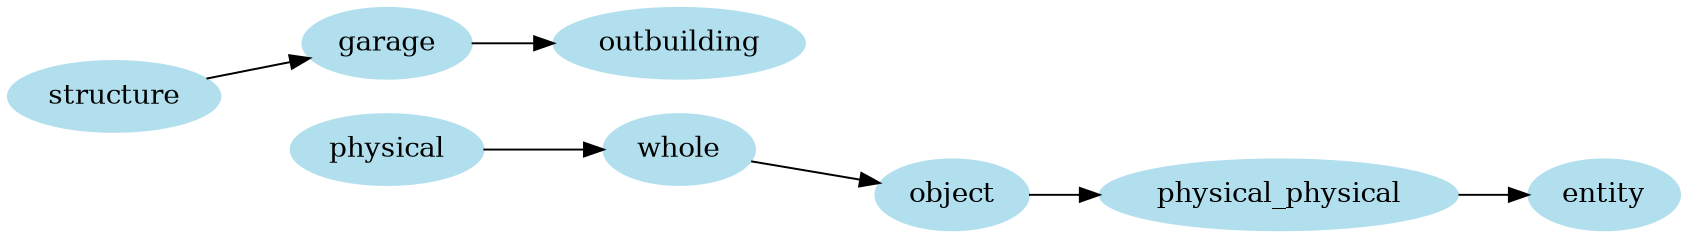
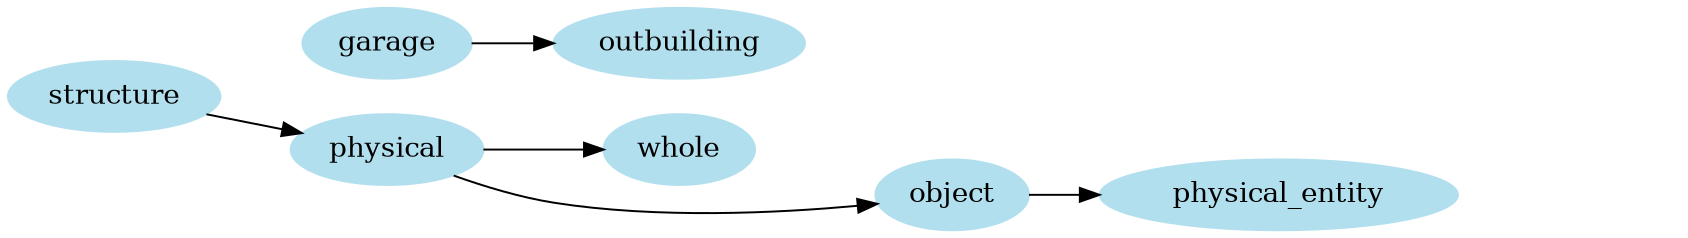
  digraph {
    rankdir=LR
    node [color=lightblue2 style=filled]
    garage
    outbuilding
    n3 [label=physical]
    structure
    whole
    object
-   physical_entity [label=physical_physical]
-   entity
+   physical_entity
    garage -> outbuilding
    n3 -> whole
-   structure -> garage
-   whole -> object
+   structure -> n3
+   n3 -> object
    object -> physical_entity
-   physical_entity -> entity
  }
